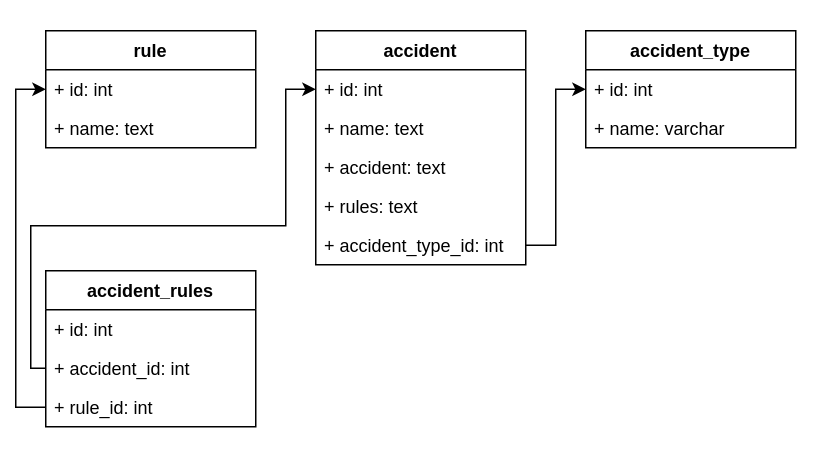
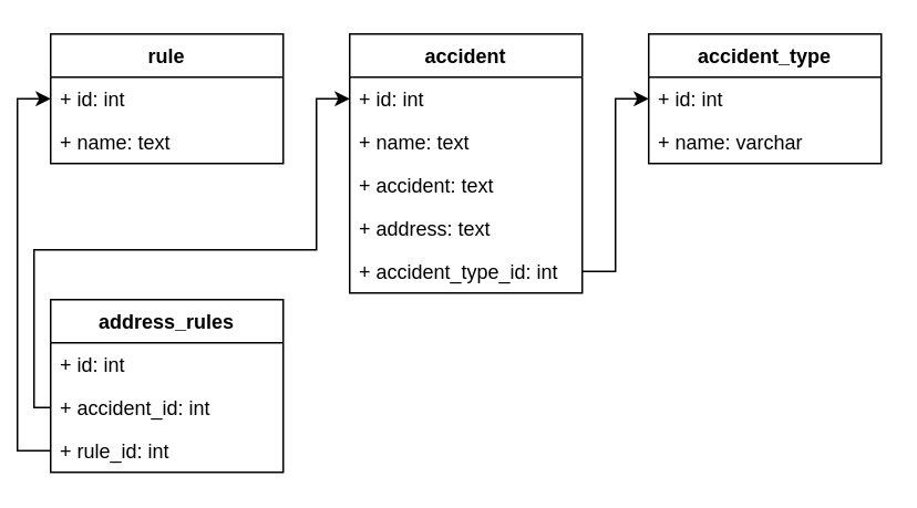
  <mxCell id="0" />
  <mxCell id="1" parent="0" />
  <mxCell id="2" value="accident" style="swimlane;fontStyle=1;childLayout=stackLayout;horizontal=1;startSize=26;fillColor=none;horizontalStack=0;resizeParent=1;resizeParentMax=0;resizeLast=0;collapsible=1;marginBottom=0;" parent="1" vertex="1"><mxGeometry x="210" y="20" width="140" height="156" as="geometry" /></mxCell>
  <mxCell id="3" value="+ id: int" style="text;strokeColor=none;fillColor=none;align=left;verticalAlign=top;spacingLeft=4;spacingRight=4;overflow=hidden;rotatable=0;points=[[0,0.5],[1,0.5]];portConstraint=eastwest;" parent="2" vertex="1"><mxGeometry y="26" width="140" height="26" as="geometry" /></mxCell>
  <mxCell id="4" value="+ name: text" style="text;strokeColor=none;fillColor=none;align=left;verticalAlign=top;spacingLeft=4;spacingRight=4;overflow=hidden;rotatable=0;points=[[0,0.5],[1,0.5]];portConstraint=eastwest;" parent="2" vertex="1"><mxGeometry y="52" width="140" height="26" as="geometry" /></mxCell>
  <mxCell id="5" value="+ accident: text" style="text;strokeColor=none;fillColor=none;align=left;verticalAlign=top;spacingLeft=4;spacingRight=4;overflow=hidden;rotatable=0;points=[[0,0.5],[1,0.5]];portConstraint=eastwest;" parent="2" vertex="1"><mxGeometry y="78" width="140" height="26" as="geometry" /></mxCell>
- <mxCell id="6" value="+ rules: text" style="text;strokeColor=none;fillColor=none;align=left;verticalAlign=top;spacingLeft=4;spacingRight=4;overflow=hidden;rotatable=0;points=[[0,0.5],[1,0.5]];portConstraint=eastwest;" parent="2" vertex="1"><mxGeometry y="104" width="140" height="26" as="geometry" /></mxCell>
+ <mxCell id="6" value="+ address: text" style="text;strokeColor=none;fillColor=none;align=left;verticalAlign=top;spacingLeft=4;spacingRight=4;overflow=hidden;rotatable=0;points=[[0,0.5],[1,0.5]];portConstraint=eastwest;" parent="2" vertex="1"><mxGeometry y="104" width="140" height="26" as="geometry" /></mxCell>
  <mxCell id="7" value="+ accident_type_id: int" style="text;strokeColor=none;fillColor=none;align=left;verticalAlign=top;spacingLeft=4;spacingRight=4;overflow=hidden;rotatable=0;points=[[0,0.5],[1,0.5]];portConstraint=eastwest;" parent="2" vertex="1"><mxGeometry y="130" width="140" height="26" as="geometry" /></mxCell>
- <mxCell id="8" value="accident_rules" style="swimlane;fontStyle=1;childLayout=stackLayout;horizontal=1;startSize=26;fillColor=none;horizontalStack=0;resizeParent=1;resizeParentMax=0;resizeLast=0;collapsible=1;marginBottom=0;" parent="1" vertex="1"><mxGeometry x="30" y="180" width="140" height="104" as="geometry" /></mxCell>
+ <mxCell id="8" value="address_rules" style="swimlane;fontStyle=1;childLayout=stackLayout;horizontal=1;startSize=26;fillColor=none;horizontalStack=0;resizeParent=1;resizeParentMax=0;resizeLast=0;collapsible=1;marginBottom=0;" parent="1" vertex="1"><mxGeometry x="30" y="180" width="140" height="104" as="geometry" /></mxCell>
  <mxCell id="9" value="+ id: int" style="text;strokeColor=none;fillColor=none;align=left;verticalAlign=top;spacingLeft=4;spacingRight=4;overflow=hidden;rotatable=0;points=[[0,0.5],[1,0.5]];portConstraint=eastwest;" parent="8" vertex="1"><mxGeometry y="26" width="140" height="26" as="geometry" /></mxCell>
  <mxCell id="10" value="+ accident_id: int" style="text;strokeColor=none;fillColor=none;align=left;verticalAlign=top;spacingLeft=4;spacingRight=4;overflow=hidden;rotatable=0;points=[[0,0.5],[1,0.5]];portConstraint=eastwest;" parent="8" vertex="1"><mxGeometry y="52" width="140" height="26" as="geometry" /></mxCell>
  <mxCell id="11" value="+ rule_id: int" style="text;strokeColor=none;fillColor=none;align=left;verticalAlign=top;spacingLeft=4;spacingRight=4;overflow=hidden;rotatable=0;points=[[0,0.5],[1,0.5]];portConstraint=eastwest;" parent="8" vertex="1"><mxGeometry y="78" width="140" height="26" as="geometry" /></mxCell>
  <mxCell id="12" value="rule" style="swimlane;fontStyle=1;childLayout=stackLayout;horizontal=1;startSize=26;fillColor=none;horizontalStack=0;resizeParent=1;resizeParentMax=0;resizeLast=0;collapsible=1;marginBottom=0;" parent="1" vertex="1"><mxGeometry x="30" y="20" width="140" height="78" as="geometry" /></mxCell>
  <mxCell id="13" value="+ id: int" style="text;strokeColor=none;fillColor=none;align=left;verticalAlign=top;spacingLeft=4;spacingRight=4;overflow=hidden;rotatable=0;points=[[0,0.5],[1,0.5]];portConstraint=eastwest;" parent="12" vertex="1"><mxGeometry y="26" width="140" height="26" as="geometry" /></mxCell>
  <mxCell id="14" value="+ name: text" style="text;strokeColor=none;fillColor=none;align=left;verticalAlign=top;spacingLeft=4;spacingRight=4;overflow=hidden;rotatable=0;points=[[0,0.5],[1,0.5]];portConstraint=eastwest;" parent="12" vertex="1"><mxGeometry y="52" width="140" height="26" as="geometry" /></mxCell>
  <mxCell id="15" style="edgeStyle=orthogonalEdgeStyle;rounded=0;orthogonalLoop=1;jettySize=auto;html=1;exitX=0;exitY=0.5;exitDx=0;exitDy=0;entryX=0;entryY=0.5;entryDx=0;entryDy=0;" parent="1" source="11" target="13" edge="1"><mxGeometry relative="1" as="geometry" /></mxCell>
  <mxCell id="16" value="accident_type" style="swimlane;fontStyle=1;childLayout=stackLayout;horizontal=1;startSize=26;fillColor=none;horizontalStack=0;resizeParent=1;resizeParentMax=0;resizeLast=0;collapsible=1;marginBottom=0;" parent="1" vertex="1"><mxGeometry x="390" y="20" width="140" height="78" as="geometry" /></mxCell>
  <mxCell id="17" value="+ id: int" style="text;strokeColor=none;fillColor=none;align=left;verticalAlign=top;spacingLeft=4;spacingRight=4;overflow=hidden;rotatable=0;points=[[0,0.5],[1,0.5]];portConstraint=eastwest;" parent="16" vertex="1"><mxGeometry y="26" width="140" height="26" as="geometry" /></mxCell>
  <mxCell id="18" value="+ name: varchar" style="text;strokeColor=none;fillColor=none;align=left;verticalAlign=top;spacingLeft=4;spacingRight=4;overflow=hidden;rotatable=0;points=[[0,0.5],[1,0.5]];portConstraint=eastwest;" parent="16" vertex="1"><mxGeometry y="52" width="140" height="26" as="geometry" /></mxCell>
  <mxCell id="19" style="edgeStyle=orthogonalEdgeStyle;rounded=0;orthogonalLoop=1;jettySize=auto;html=1;exitX=0;exitY=0.5;exitDx=0;exitDy=0;entryX=0;entryY=0.5;entryDx=0;entryDy=0;" parent="1" source="10" target="3" edge="1"><mxGeometry relative="1" as="geometry"><Array as="points"><mxPoint x="20" y="245" /><mxPoint x="20" y="150" /><mxPoint x="190" y="150" /><mxPoint x="190" y="59" /></Array></mxGeometry></mxCell>
  <mxCell id="20" style="edgeStyle=orthogonalEdgeStyle;rounded=0;orthogonalLoop=1;jettySize=auto;html=1;exitX=1;exitY=0.5;exitDx=0;exitDy=0;entryX=0;entryY=0.5;entryDx=0;entryDy=0;" edge="1" parent="1" source="7" target="17"><mxGeometry relative="1" as="geometry" /></mxCell>
